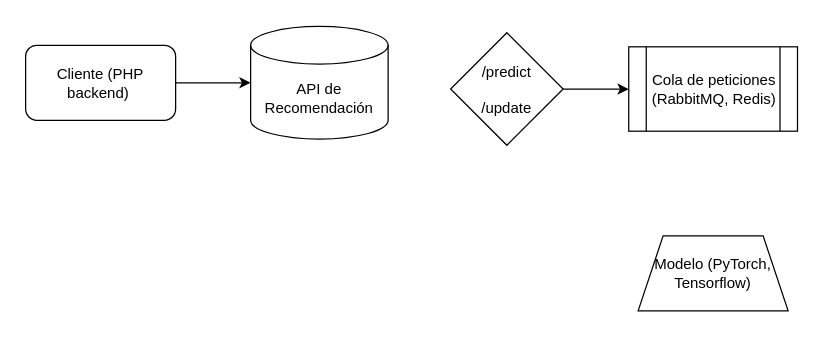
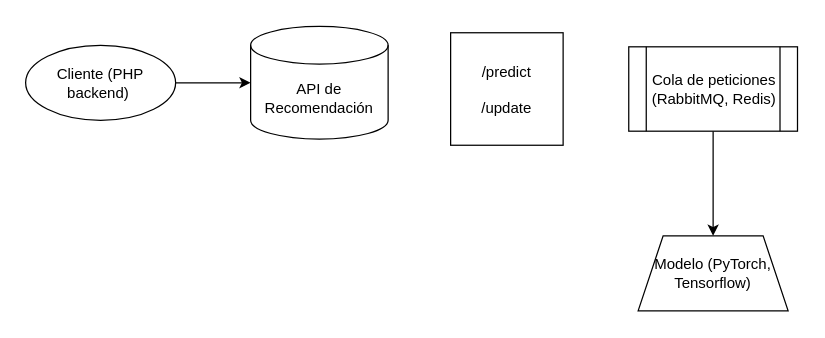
  <mxCell id="0" />
  <mxCell id="1" parent="0" />
- <mxCell id="2" value="Cliente (PHP backend)&amp;nbsp;" style="rounded=1;whiteSpace=wrap;html=1;" vertex="1" parent="1"><mxGeometry x="20" y="35.5" width="120" height="60" as="geometry" /></mxCell>
+ <mxCell id="2" value="Cliente (PHP backend)&amp;nbsp;" style="ellipse;whiteSpace=wrap;html=1;" vertex="1" parent="1"><mxGeometry x="20" y="35.5" width="120" height="60" as="geometry" /></mxCell>
  <mxCell id="3" value="API de Recomendación" style="shape=cylinder3;whiteSpace=wrap;html=1;boundedLbl=1;backgroundOutline=1;size=15;" vertex="1" parent="1"><mxGeometry x="200" y="20.5" width="110" height="90" as="geometry" /></mxCell>
- <mxCell id="4" value="" style="edgeStyle=orthogonalEdgeStyle;rounded=0;orthogonalLoop=1;jettySize=auto;html=1;" edge="1" parent="1" source="5" target="7"><mxGeometry relative="1" as="geometry" /></mxCell>
- <mxCell id="5" value="/predict&lt;div&gt;&lt;br&gt;&lt;div&gt;/update&lt;/div&gt;&lt;/div&gt;" style="rhombus;whiteSpace=wrap;html=1;aspect=fixed;" vertex="1" parent="1"><mxGeometry x="360" y="25.5" width="90" height="90" as="geometry" /></mxCell>
+ <mxCell id="5" value="/predict&lt;div&gt;&lt;br&gt;&lt;div&gt;/update&lt;/div&gt;&lt;/div&gt;" style="whiteSpace=wrap;html=1;aspect=fixed;" vertex="1" parent="1"><mxGeometry x="360" y="25.5" width="90" height="90" as="geometry" /></mxCell>
+ <mxCell id="6" value="" style="edgeStyle=orthogonalEdgeStyle;rounded=0;orthogonalLoop=1;jettySize=auto;html=1;" edge="1" parent="1" source="7" target="8"><mxGeometry relative="1" as="geometry" /></mxCell>
  <mxCell id="7" value="Cola de peticiones&lt;div&gt;(RabbitMQ, Redis)&lt;/div&gt;" style="shape=process;whiteSpace=wrap;html=1;backgroundOutline=1;" vertex="1" parent="1"><mxGeometry x="502.5" y="36.75" width="135" height="67.5" as="geometry" /></mxCell>
  <mxCell id="8" value="Modelo (PyTorch, Tensorflow)" style="shape=trapezoid;perimeter=trapezoidPerimeter;whiteSpace=wrap;html=1;fixedSize=1;" vertex="1" parent="1"><mxGeometry x="510" y="188" width="120" height="60" as="geometry" /></mxCell>
  <mxCell id="9" style="edgeStyle=orthogonalEdgeStyle;rounded=0;orthogonalLoop=1;jettySize=auto;html=1;entryX=0;entryY=0.5;entryDx=0;entryDy=0;entryPerimeter=0;" edge="1" parent="1" source="2" target="3"><mxGeometry relative="1" as="geometry" /></mxCell>
